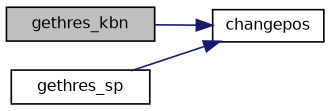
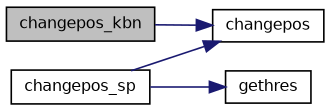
  digraph {
    rankdir=LR
    node [color=black fillcolor=white fontname=Helvetica fontsize=10 shape=record style=filled]
    edge [color=midnightblue fontname=Helvetica fontsize=10 labelfontname=Helvetica labelfontsize=10 style=solid]
-   n1 [fillcolor=grey75 fontcolor=black height=0.2 label=gethres_kbn width=0.4]
+   n1 [fillcolor=grey75 fontcolor=black height=0.2 label=changepos_kbn width=0.4]
    n2 [height=0.2 label=changepos width=0.4]
-   n3 [height=0.2 label=gethres_sp width=0.4]
+   n3 [height=0.2 label=changepos_sp width=0.4]
+   n4 [height=0.2 label=gethres width=0.4]
    n1 -> n2
    n3 -> n2
+   n3 -> n4
  }
